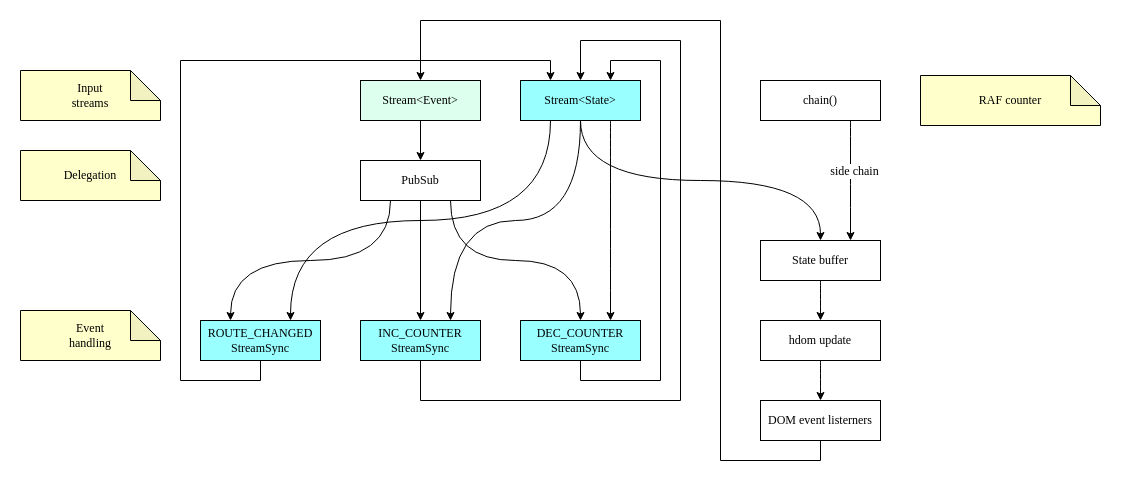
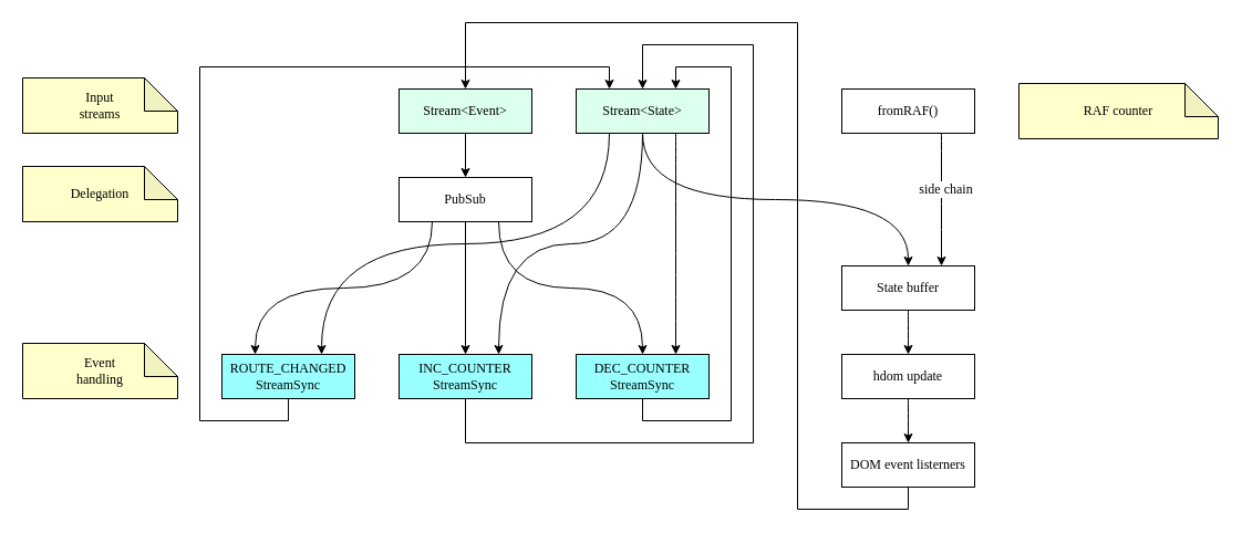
  <mxCell id="0" />
  <mxCell id="1" parent="0" />
  <mxCell id="2" style="edgeStyle=orthogonalEdgeStyle;rounded=0;orthogonalLoop=1;jettySize=auto;html=1;exitX=0.5;exitY=1;exitDx=0;exitDy=0;entryX=0.5;entryY=0;entryDx=0;entryDy=0;" edge="1" parent="1" source="3" target="7"><mxGeometry relative="1" as="geometry" /></mxCell>
  <mxCell id="3" value="Stream&amp;lt;Event&amp;gt;" style="rounded=0;whiteSpace=wrap;html=1;fontFamily=IBM Plex Mono;fillColor=#DDFFEE;" vertex="1" parent="1"><mxGeometry x="360" y="80" width="120" height="40" as="geometry" /></mxCell>
  <mxCell id="4" style="edgeStyle=orthogonalEdgeStyle;rounded=0;orthogonalLoop=1;jettySize=auto;html=1;exitX=0.25;exitY=1;exitDx=0;exitDy=0;entryX=0.25;entryY=0;entryDx=0;entryDy=0;fontFamily=IBM Plex Mono;elbow=vertical;curved=1;" edge="1" parent="1" source="7" target="9"><mxGeometry relative="1" as="geometry" /></mxCell>
  <mxCell id="5" style="edgeStyle=orthogonalEdgeStyle;rounded=0;orthogonalLoop=1;jettySize=auto;html=1;exitX=0.5;exitY=1;exitDx=0;exitDy=0;entryX=0.5;entryY=0;entryDx=0;entryDy=0;fontFamily=IBM Plex Mono;" edge="1" parent="1" source="7" target="11"><mxGeometry relative="1" as="geometry" /></mxCell>
  <mxCell id="6" style="edgeStyle=orthogonalEdgeStyle;rounded=0;orthogonalLoop=1;jettySize=auto;html=1;exitX=0.75;exitY=1;exitDx=0;exitDy=0;entryX=0.5;entryY=0;entryDx=0;entryDy=0;fontFamily=IBM Plex Mono;curved=1;" edge="1" parent="1" source="7" target="13"><mxGeometry relative="1" as="geometry" /></mxCell>
  <mxCell id="7" value="PubSub" style="rounded=0;whiteSpace=wrap;html=1;fontFamily=IBM Plex Mono;" vertex="1" parent="1"><mxGeometry x="360" y="160" width="120" height="40" as="geometry" /></mxCell>
  <mxCell id="8" style="edgeStyle=orthogonalEdgeStyle;rounded=0;orthogonalLoop=1;jettySize=auto;html=1;exitX=0.5;exitY=1;exitDx=0;exitDy=0;entryX=0.25;entryY=0;entryDx=0;entryDy=0;fontFamily=IBM Plex Mono;" edge="1" parent="1" source="9" target="18"><mxGeometry relative="1" as="geometry"><Array as="points"><mxPoint x="260" y="380" /><mxPoint x="180" y="380" /><mxPoint x="180" y="60" /><mxPoint x="550" y="60" /></Array></mxGeometry></mxCell>
  <mxCell id="9" value="&lt;font face=&quot;IBM Plex Mono&quot;&gt;ROUTE_CHANGED&lt;br&gt;StreamSync&lt;br&gt;&lt;/font&gt;" style="rounded=0;whiteSpace=wrap;html=1;fillColor=#99FFFF;" vertex="1" parent="1"><mxGeometry x="200" y="320" width="120" height="40" as="geometry" /></mxCell>
  <mxCell id="10" style="edgeStyle=orthogonalEdgeStyle;rounded=0;orthogonalLoop=1;jettySize=auto;html=1;exitX=0.5;exitY=1;exitDx=0;exitDy=0;entryX=0.5;entryY=0;entryDx=0;entryDy=0;fontFamily=IBM Plex Mono;" edge="1" parent="1" source="11" target="18"><mxGeometry relative="1" as="geometry"><Array as="points"><mxPoint x="420" y="400" /><mxPoint x="680" y="400" /><mxPoint x="680" y="40" /><mxPoint x="580" y="40" /></Array></mxGeometry></mxCell>
  <mxCell id="11" value="INC_COUNTER&lt;br&gt;StreamSync" style="rounded=0;whiteSpace=wrap;html=1;fontFamily=IBM Plex Mono;fillColor=#99FFFF;" vertex="1" parent="1"><mxGeometry x="360" y="320" width="120" height="40" as="geometry" /></mxCell>
  <mxCell id="12" style="edgeStyle=orthogonalEdgeStyle;rounded=0;orthogonalLoop=1;jettySize=auto;html=1;exitX=0.5;exitY=1;exitDx=0;exitDy=0;entryX=0.75;entryY=0;entryDx=0;entryDy=0;fontFamily=IBM Plex Mono;" edge="1" parent="1" source="13" target="18"><mxGeometry relative="1" as="geometry"><Array as="points"><mxPoint x="580" y="380" /><mxPoint x="660" y="380" /><mxPoint x="660" y="60" /><mxPoint x="610" y="60" /></Array></mxGeometry></mxCell>
  <mxCell id="13" value="DEC_COUNTER&lt;br&gt;StreamSync" style="rounded=0;whiteSpace=wrap;html=1;fontFamily=IBM Plex Mono;fillColor=#99FFFF;" vertex="1" parent="1"><mxGeometry x="520" y="320" width="120" height="40" as="geometry" /></mxCell>
  <mxCell id="14" style="edgeStyle=orthogonalEdgeStyle;curved=1;rounded=0;orthogonalLoop=1;jettySize=auto;html=1;exitX=0.25;exitY=1;exitDx=0;exitDy=0;entryX=0.75;entryY=0;entryDx=0;entryDy=0;fontFamily=IBM Plex Mono;" edge="1" parent="1" source="18" target="9"><mxGeometry relative="1" as="geometry" /></mxCell>
  <mxCell id="15" style="edgeStyle=orthogonalEdgeStyle;curved=1;rounded=0;orthogonalLoop=1;jettySize=auto;html=1;exitX=0.5;exitY=1;exitDx=0;exitDy=0;entryX=0.75;entryY=0;entryDx=0;entryDy=0;fontFamily=IBM Plex Mono;" edge="1" parent="1" source="18" target="11"><mxGeometry relative="1" as="geometry" /></mxCell>
  <mxCell id="16" style="edgeStyle=orthogonalEdgeStyle;curved=1;rounded=0;orthogonalLoop=1;jettySize=auto;html=1;exitX=0.75;exitY=1;exitDx=0;exitDy=0;entryX=0.75;entryY=0;entryDx=0;entryDy=0;fontFamily=IBM Plex Mono;" edge="1" parent="1" source="18" target="13"><mxGeometry relative="1" as="geometry" /></mxCell>
  <mxCell id="17" style="edgeStyle=orthogonalEdgeStyle;rounded=0;orthogonalLoop=1;jettySize=auto;html=1;exitX=0.5;exitY=1;exitDx=0;exitDy=0;fontFamily=IBM Plex Mono;curved=1;" edge="1" parent="1" source="18" target="20"><mxGeometry relative="1" as="geometry" /></mxCell>
- <mxCell id="18" value="Stream&amp;lt;State&amp;gt;" style="rounded=0;whiteSpace=wrap;html=1;fontFamily=IBM Plex Mono;fillColor=#99ffff;" vertex="1" parent="1"><mxGeometry x="520" y="80" width="120" height="40" as="geometry" /></mxCell>
+ <mxCell id="18" value="Stream&amp;lt;State&amp;gt;" style="rounded=0;whiteSpace=wrap;html=1;fontFamily=IBM Plex Mono;fillColor=#DDFFEE;" vertex="1" parent="1"><mxGeometry x="520" y="80" width="120" height="40" as="geometry" /></mxCell>
  <mxCell id="19" style="edgeStyle=orthogonalEdgeStyle;curved=1;rounded=0;orthogonalLoop=1;jettySize=auto;html=1;exitX=0.5;exitY=1;exitDx=0;exitDy=0;entryX=0.5;entryY=0;entryDx=0;entryDy=0;fontFamily=IBM Plex Mono;" edge="1" parent="1" source="20" target="22"><mxGeometry relative="1" as="geometry" /></mxCell>
  <mxCell id="20" value="State buffer" style="rounded=0;whiteSpace=wrap;html=1;fontFamily=IBM Plex Mono;" vertex="1" parent="1"><mxGeometry x="760" y="240" width="120" height="40" as="geometry" /></mxCell>
  <mxCell id="21" style="edgeStyle=orthogonalEdgeStyle;curved=1;rounded=0;orthogonalLoop=1;jettySize=auto;html=1;exitX=0.5;exitY=1;exitDx=0;exitDy=0;entryX=0.5;entryY=0;entryDx=0;entryDy=0;fontFamily=IBM Plex Mono;" edge="1" parent="1" source="22" target="27"><mxGeometry relative="1" as="geometry" /></mxCell>
  <mxCell id="22" value="hdom update" style="rounded=0;whiteSpace=wrap;html=1;fontFamily=IBM Plex Mono;" vertex="1" parent="1"><mxGeometry x="760" y="320" width="120" height="40" as="geometry" /></mxCell>
  <mxCell id="23" style="edgeStyle=orthogonalEdgeStyle;curved=1;rounded=0;orthogonalLoop=1;jettySize=auto;html=1;exitX=0.75;exitY=1;exitDx=0;exitDy=0;entryX=0.75;entryY=0;entryDx=0;entryDy=0;fontFamily=IBM Plex Mono;" edge="1" parent="1" source="25" target="20"><mxGeometry relative="1" as="geometry" /></mxCell>
  <mxCell id="24" value="side chain" style="text;html=1;resizable=0;points=[];align=center;verticalAlign=middle;labelBackgroundColor=#ffffff;fontFamily=IBM Plex Mono;" vertex="1" connectable="0" parent="23"><mxGeometry x="-0.167" y="3" relative="1" as="geometry"><mxPoint as="offset" /></mxGeometry></mxCell>
- <mxCell id="25" value="chain()" style="rounded=0;whiteSpace=wrap;html=1;fontFamily=IBM Plex Mono;" vertex="1" parent="1"><mxGeometry x="760" y="80" width="120" height="40" as="geometry" /></mxCell>
+ <mxCell id="25" value="fromRAF()" style="rounded=0;whiteSpace=wrap;html=1;fontFamily=IBM Plex Mono;" vertex="1" parent="1"><mxGeometry x="760" y="80" width="120" height="40" as="geometry" /></mxCell>
  <mxCell id="26" style="edgeStyle=orthogonalEdgeStyle;rounded=0;orthogonalLoop=1;jettySize=auto;html=1;exitX=0.5;exitY=1;exitDx=0;exitDy=0;entryX=0.5;entryY=0;entryDx=0;entryDy=0;fontFamily=IBM Plex Mono;" edge="1" parent="1" source="27" target="3"><mxGeometry relative="1" as="geometry"><Array as="points"><mxPoint x="820" y="460" /><mxPoint x="720" y="460" /><mxPoint x="720" y="20" /><mxPoint x="420" y="20" /></Array></mxGeometry></mxCell>
  <mxCell id="27" value="DOM event listerners" style="rounded=0;whiteSpace=wrap;html=1;fontFamily=IBM Plex Mono;" vertex="1" parent="1"><mxGeometry x="760" y="400" width="120" height="40" as="geometry" /></mxCell>
  <mxCell id="28" value="Input&lt;br&gt;streams" style="shape=note;whiteSpace=wrap;html=1;backgroundOutline=1;darkOpacity=0.05;fillColor=#FFFFCC;fontFamily=IBM Plex Mono;" vertex="1" parent="1"><mxGeometry x="20" y="70" width="140" height="50" as="geometry" /></mxCell>
  <mxCell id="29" value="Delegation" style="shape=note;whiteSpace=wrap;html=1;backgroundOutline=1;darkOpacity=0.05;fillColor=#FFFFCC;fontFamily=IBM Plex Mono;" vertex="1" parent="1"><mxGeometry x="20" y="150" width="140" height="50" as="geometry" /></mxCell>
  <mxCell id="30" value="Event&lt;br&gt;handling" style="shape=note;whiteSpace=wrap;html=1;backgroundOutline=1;darkOpacity=0.05;fillColor=#FFFFCC;fontFamily=IBM Plex Mono;" vertex="1" parent="1"><mxGeometry x="20" y="310" width="140" height="50" as="geometry" /></mxCell>
  <mxCell id="31" value="RAF counter" style="shape=note;whiteSpace=wrap;html=1;backgroundOutline=1;darkOpacity=0.05;fillColor=#FFFFCC;fontFamily=IBM Plex Mono;" vertex="1" parent="1"><mxGeometry x="920" y="75" width="180" height="50" as="geometry" /></mxCell>
